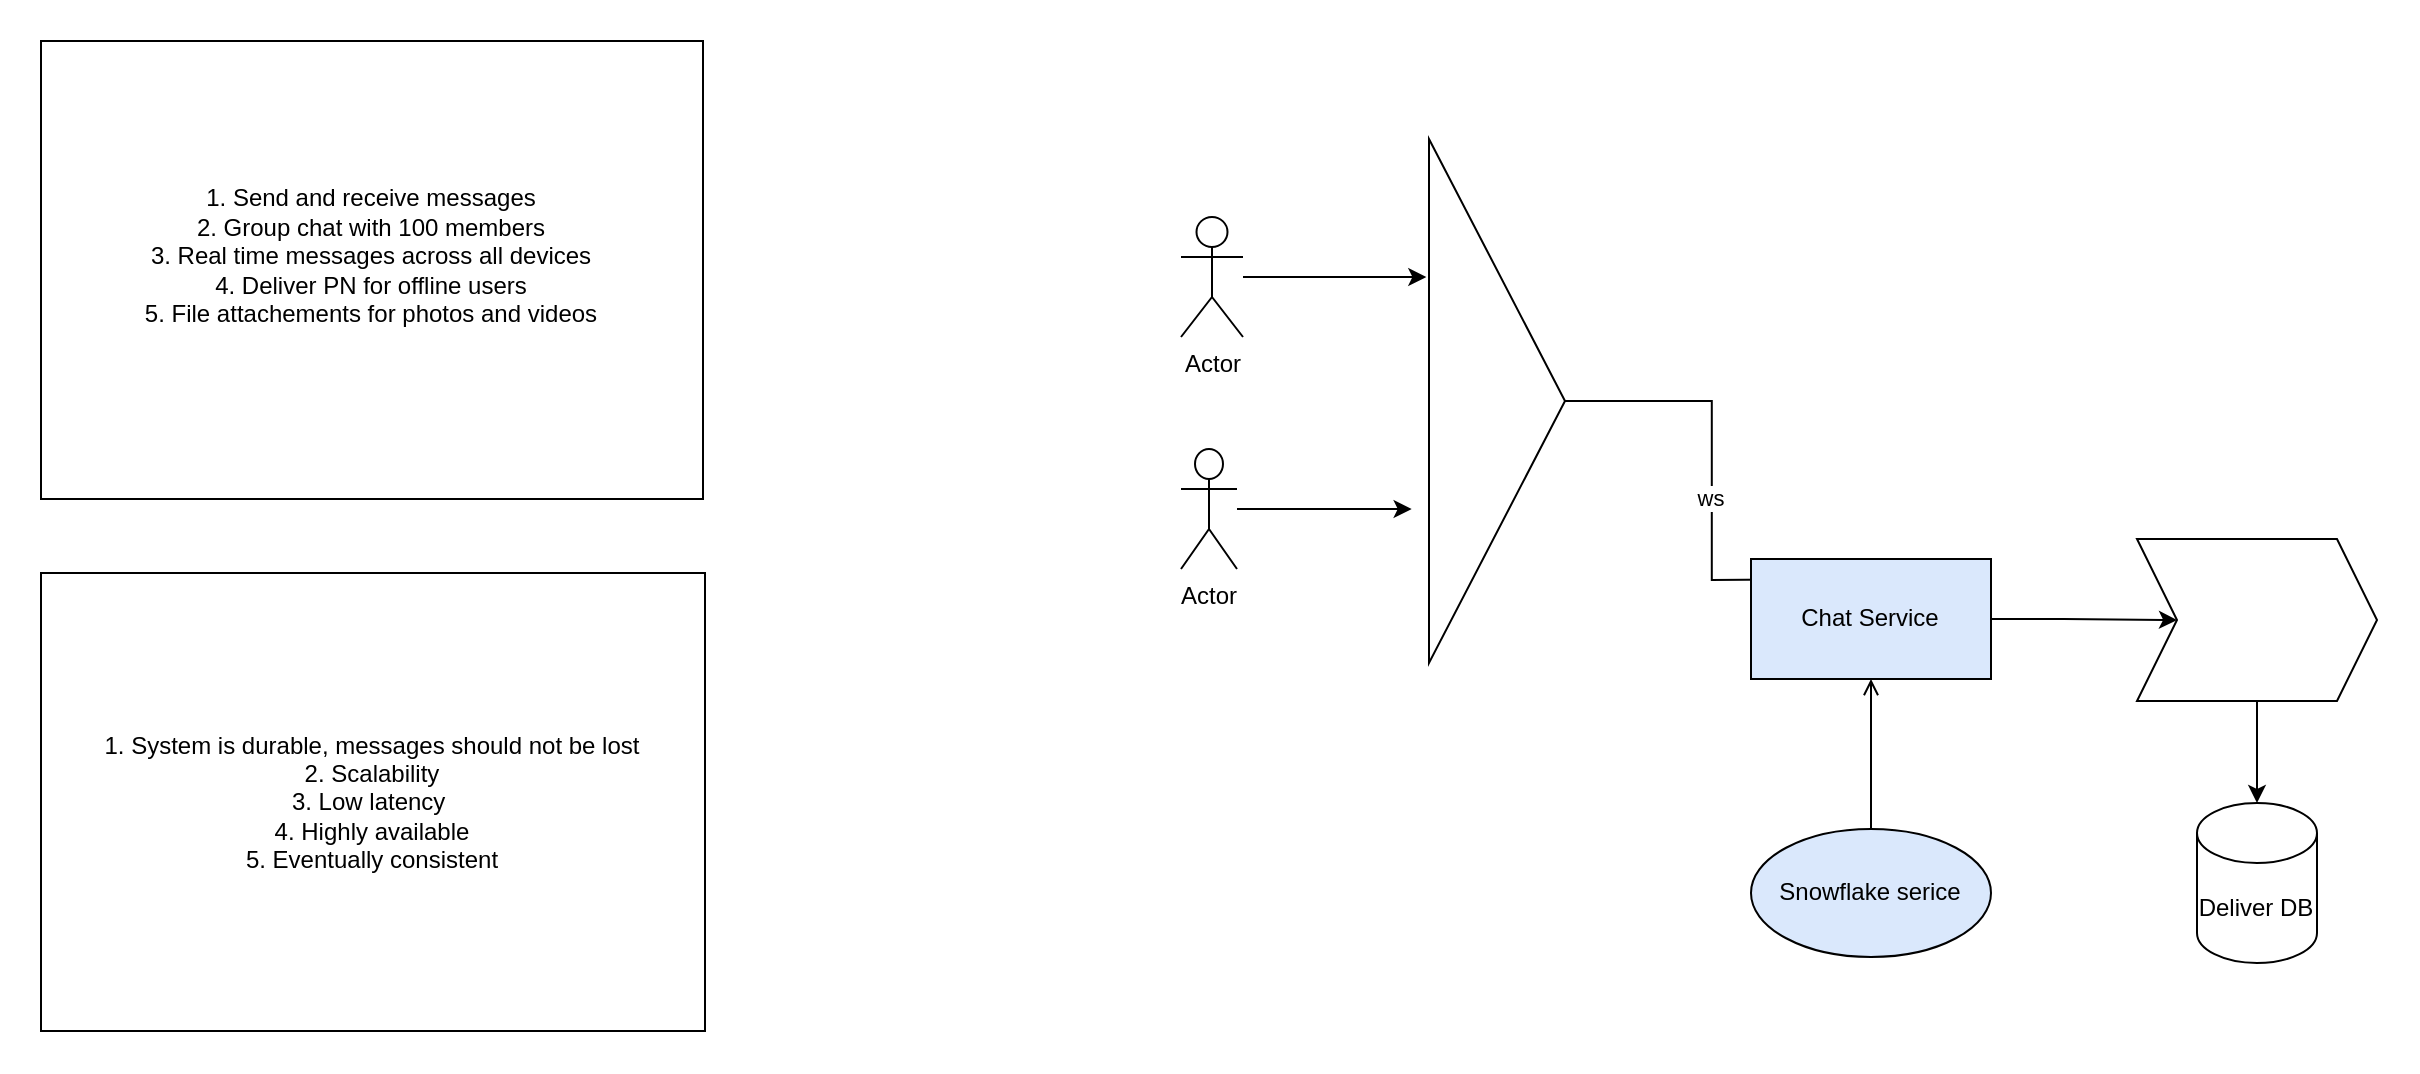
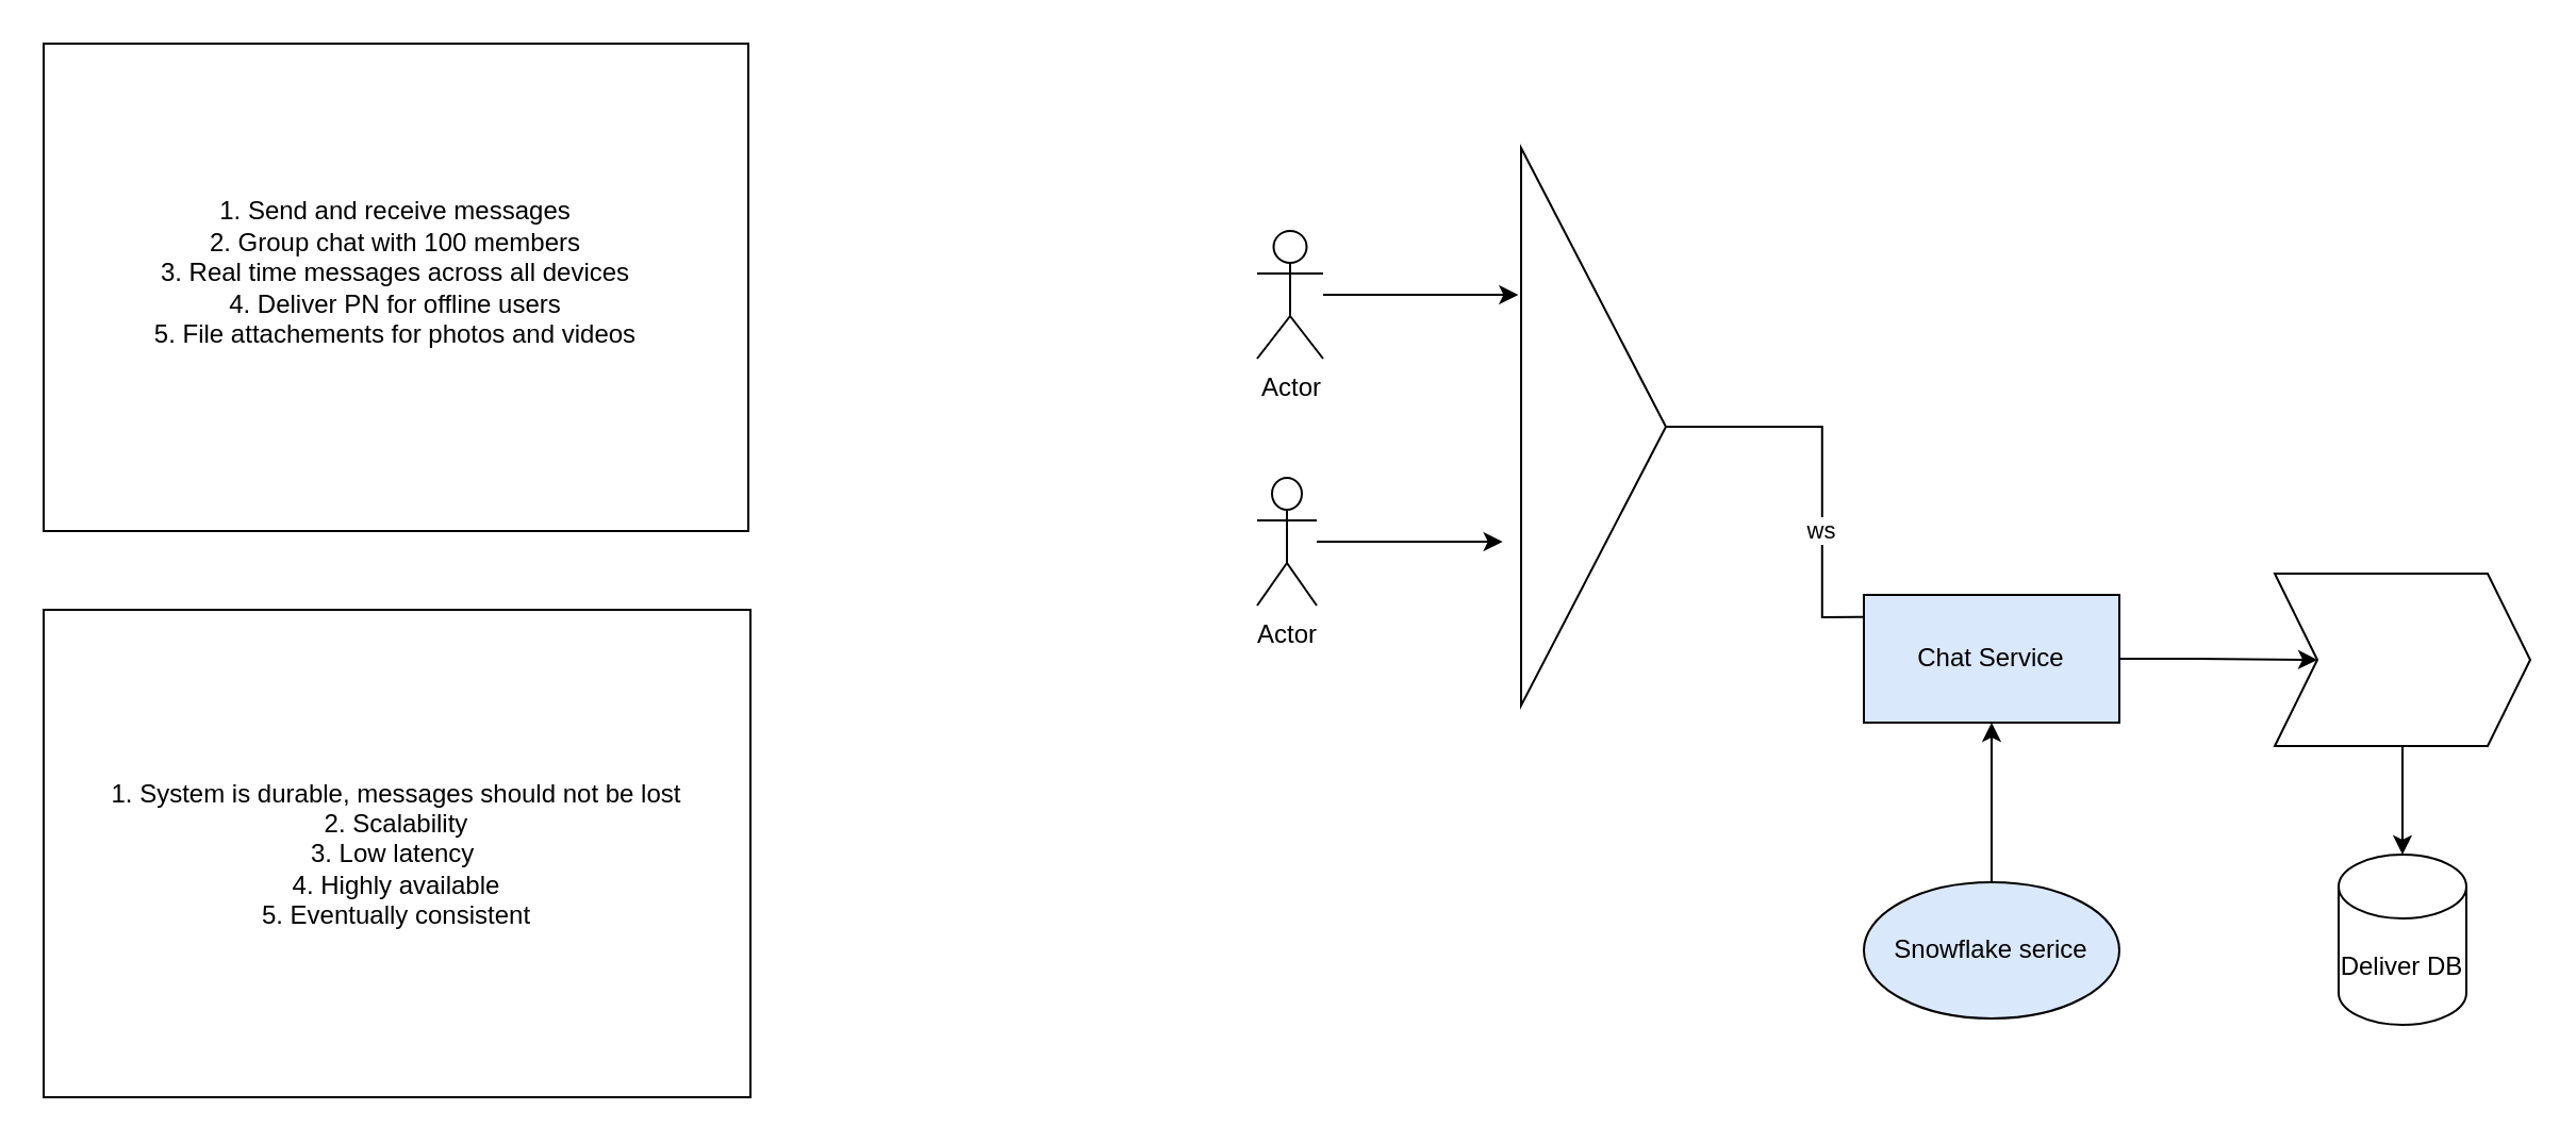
  <mxCell id="0" />
  <mxCell id="1" parent="0" />
  <mxCell id="2" value="1. Send and receive messages&lt;div&gt;2. Group chat with 100 members&lt;/div&gt;&lt;div&gt;3. Real time messages across all devices&lt;/div&gt;&lt;div&gt;4. Deliver PN for offline users&lt;/div&gt;&lt;div&gt;5. File attachements for photos and videos&lt;/div&gt;&lt;div&gt;&lt;br&gt;&lt;/div&gt;" style="rounded=0;whiteSpace=wrap;html=1;" vertex="1" parent="1"><mxGeometry x="20" y="20" width="331" height="229" as="geometry" /></mxCell>
  <mxCell id="3" value="1. System is durable, messages should not be lost&lt;div&gt;2. Scalability&lt;/div&gt;&lt;div&gt;3. Low latency&amp;nbsp;&lt;/div&gt;&lt;div&gt;4. Highly available&lt;/div&gt;&lt;div&gt;5. Eventually consistent&lt;/div&gt;" style="rounded=0;whiteSpace=wrap;html=1;" vertex="1" parent="1"><mxGeometry x="20" y="286" width="332" height="229" as="geometry" /></mxCell>
  <mxCell id="4" style="edgeStyle=orthogonalEdgeStyle;rounded=0;orthogonalLoop=1;jettySize=auto;html=1;" edge="1" parent="1" source="5"><mxGeometry relative="1" as="geometry"><mxPoint x="712.667" y="138" as="targetPoint" /></mxGeometry></mxCell>
  <mxCell id="5" value="Actor" style="shape=umlActor;verticalLabelPosition=bottom;verticalAlign=top;html=1;outlineConnect=0;" vertex="1" parent="1"><mxGeometry x="590" y="108" width="31" height="60" as="geometry" /></mxCell>
  <mxCell id="6" style="edgeStyle=orthogonalEdgeStyle;rounded=0;orthogonalLoop=1;jettySize=auto;html=1;" edge="1" parent="1" source="7"><mxGeometry relative="1" as="geometry"><mxPoint x="705.333" y="254" as="targetPoint" /></mxGeometry></mxCell>
  <mxCell id="7" value="Actor" style="shape=umlActor;verticalLabelPosition=bottom;verticalAlign=top;html=1;outlineConnect=0;" vertex="1" parent="1"><mxGeometry x="590" y="224" width="28" height="60" as="geometry" /></mxCell>
  <mxCell id="8" style="edgeStyle=orthogonalEdgeStyle;rounded=0;orthogonalLoop=1;jettySize=auto;html=1;" edge="1" parent="1" source="10"><mxGeometry relative="1" as="geometry"><mxPoint x="928.667" y="289" as="targetPoint" /></mxGeometry></mxCell>
  <mxCell id="9" value="ws" style="edgeLabel;html=1;align=center;verticalAlign=middle;resizable=0;points=[];" vertex="1" connectable="0" parent="8"><mxGeometry x="0.031" y="-1" relative="1" as="geometry"><mxPoint as="offset" /></mxGeometry></mxCell>
  <mxCell id="10" value="" style="triangle;whiteSpace=wrap;html=1;" vertex="1" parent="1"><mxGeometry x="714" y="69" width="68" height="262" as="geometry" /></mxCell>
  <mxCell id="11" style="edgeStyle=orthogonalEdgeStyle;rounded=0;orthogonalLoop=1;jettySize=auto;html=1;entryX=0;entryY=0.5;entryDx=0;entryDy=0;" edge="1" parent="1" source="12" target="16"><mxGeometry relative="1" as="geometry" /></mxCell>
  <mxCell id="12" value="Chat Service" style="rounded=0;whiteSpace=wrap;html=1;fillColor=#dae8fc;" vertex="1" parent="1"><mxGeometry x="875" y="279" width="120" height="60" as="geometry" /></mxCell>
- <mxCell id="13" style="edgeStyle=orthogonalEdgeStyle;rounded=0;orthogonalLoop=1;jettySize=auto;html=1;entryX=0.5;entryY=1;entryDx=0;entryDy=0;endArrow=open;" edge="1" parent="1" source="14" target="12"><mxGeometry relative="1" as="geometry" /></mxCell>
+ <mxCell id="13" style="edgeStyle=orthogonalEdgeStyle;rounded=0;orthogonalLoop=1;jettySize=auto;html=1;entryX=0.5;entryY=1;entryDx=0;entryDy=0;" edge="1" parent="1" source="14" target="12"><mxGeometry relative="1" as="geometry" /></mxCell>
  <mxCell id="14" value="Snowflake serice" style="ellipse;whiteSpace=wrap;html=1;fillColor=#dae8fc;" vertex="1" parent="1"><mxGeometry x="875" y="414" width="120" height="64" as="geometry" /></mxCell>
  <mxCell id="15" style="edgeStyle=orthogonalEdgeStyle;rounded=0;orthogonalLoop=1;jettySize=auto;html=1;" edge="1" parent="1" source="16" target="17"><mxGeometry relative="1" as="geometry" /></mxCell>
  <mxCell id="16" value="" style="shape=step;perimeter=stepPerimeter;whiteSpace=wrap;html=1;fixedSize=1;" vertex="1" parent="1"><mxGeometry x="1068" y="269" width="120" height="81" as="geometry" /></mxCell>
  <mxCell id="17" value="Deliver DB" style="shape=cylinder3;whiteSpace=wrap;html=1;boundedLbl=1;backgroundOutline=1;size=15;" vertex="1" parent="1"><mxGeometry x="1098" y="401" width="60" height="80" as="geometry" /></mxCell>
